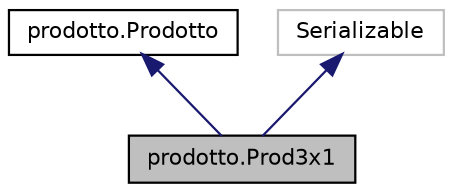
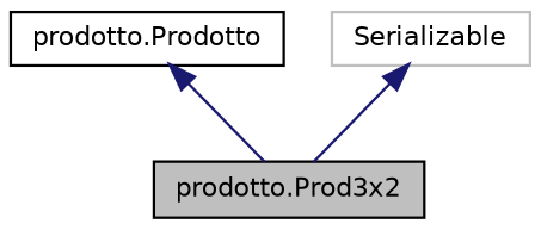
  digraph {
    fontname="DejaVu Sans"
    node [color=black fillcolor=white fontname="DejaVu Sans" fontsize=10 shape=record style=filled]
    edge [color=midnightblue dir=back fontname="DejaVu Sans" fontsize=10 labelfontname=Helvetica labelfontsize=10 style=solid]
-   n1 [fillcolor=grey75 fontcolor=black height=0.2 label="prodotto.Prod3x1" width=0.4]
+   n1 [fillcolor=grey75 fontcolor=black height=0.2 label="prodotto.Prod3x2" width=0.4]
    n2 [height=0.2 label="prodotto.Prodotto" width=0.4]
    n3 [color=grey75 height=0.2 label=Serializable width=0.4]
    n2 -> n1
    n3 -> n1
  }
